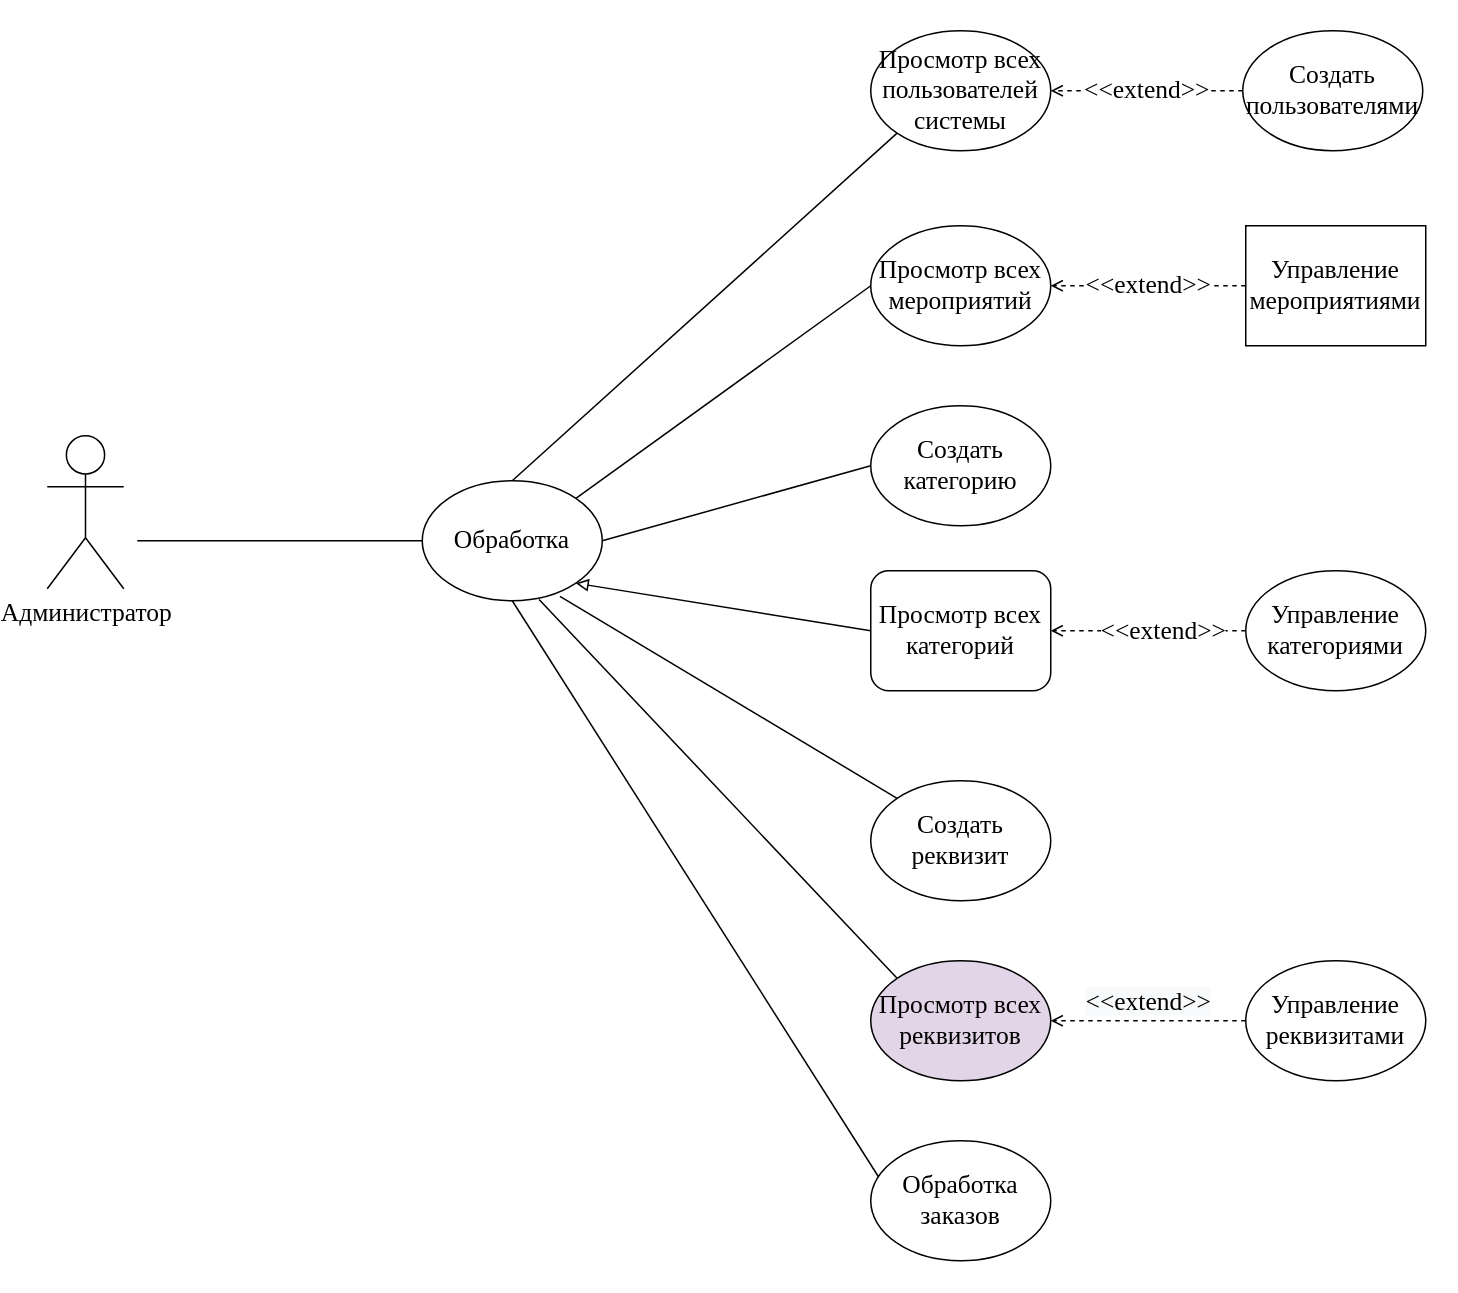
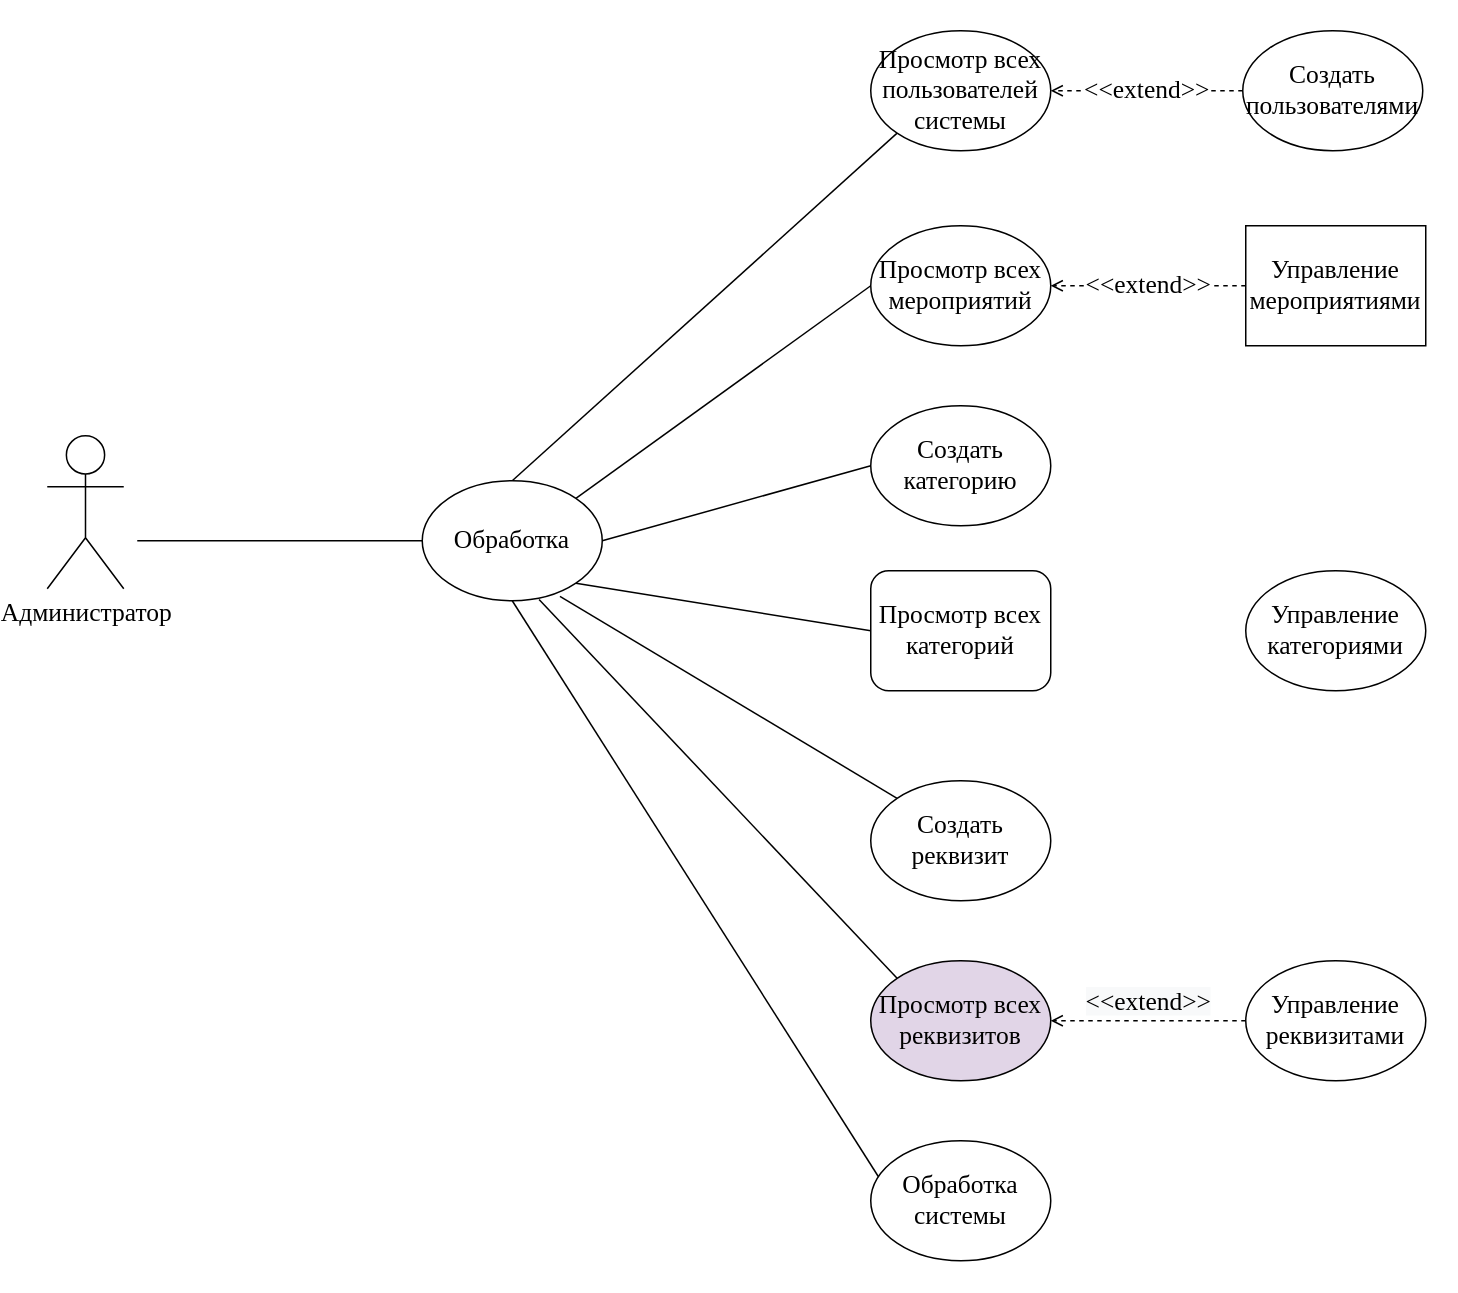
  <mxCell id="0" />
  <mxCell id="1" parent="0" />
  <mxCell id="2" value="Администратор&lt;br style=&quot;font-size: 17px;&quot;&gt;" style="shape=umlActor;verticalLabelPosition=bottom;verticalAlign=top;html=1;outlineConnect=0;fontSize=17;fontFamily=Times New Roman;" parent="1" vertex="1"><mxGeometry x="20" y="290" width="51" height="102" as="geometry" /></mxCell>
  <mxCell id="3" style="edgeStyle=none;rounded=0;orthogonalLoop=1;jettySize=auto;html=1;exitX=0;exitY=1;exitDx=0;exitDy=0;endArrow=none;endFill=0;entryX=0.5;entryY=0;entryDx=0;entryDy=0;fontSize=17;fontFamily=Times New Roman;" parent="1" source="4" target="25" edge="1"><mxGeometry relative="1" as="geometry"><mxPoint x="483" y="380" as="targetPoint" /></mxGeometry></mxCell>
  <mxCell id="4" value="Просмотр всех пользователей системы" style="ellipse;whiteSpace=wrap;html=1;fontSize=17;fontFamily=Times New Roman;" parent="1" vertex="1"><mxGeometry x="569" y="20" width="120" height="80" as="geometry" /></mxCell>
  <mxCell id="5" value="&lt;span style=&quot;color: rgb(0, 0, 0); font-size: 17px; font-style: normal; font-weight: 400; letter-spacing: normal; text-align: center; text-indent: 0px; text-transform: none; word-spacing: 0px; background-color: rgb(255, 255, 255); display: inline; float: none;&quot;&gt;&amp;lt;&amp;lt;extend&amp;gt;&amp;gt;&lt;/span&gt;" style="edgeStyle=none;rounded=0;orthogonalLoop=1;jettySize=auto;html=1;exitX=0;exitY=0.5;exitDx=0;exitDy=0;entryX=1;entryY=0.5;entryDx=0;entryDy=0;dashed=1;endArrow=open;endFill=0;fontSize=17;fontFamily=Times New Roman;" parent="1" source="6" target="4" edge="1"><mxGeometry relative="1" as="geometry"><mxPoint x="873" y="170" as="sourcePoint" /></mxGeometry></mxCell>
  <mxCell id="6" value="Создать пользователями" style="ellipse;whiteSpace=wrap;html=1;fontSize=17;fontFamily=Times New Roman;" parent="1" vertex="1"><mxGeometry x="817" y="20" width="120" height="80" as="geometry" /></mxCell>
  <mxCell id="7" value="&lt;span style=&quot;color: rgb(0, 0, 0); font-size: 17px; font-style: normal; font-weight: 400; letter-spacing: normal; text-align: center; text-indent: 0px; text-transform: none; word-spacing: 0px; background-color: rgb(255, 255, 255); display: inline; float: none;&quot;&gt;&amp;lt;&amp;lt;extend&amp;gt;&amp;gt;&lt;/span&gt;" style="edgeStyle=none;rounded=0;orthogonalLoop=1;jettySize=auto;html=1;exitX=0;exitY=0.5;exitDx=0;exitDy=0;entryX=1;entryY=0.5;entryDx=0;entryDy=0;dashed=1;endArrow=open;endFill=0;fontSize=17;fontFamily=Times New Roman;" parent="1" source="8" target="10" edge="1"><mxGeometry relative="1" as="geometry" /></mxCell>
  <mxCell id="8" value="Управление мероприятиями" style="whiteSpace=wrap;html=1;fontSize=17;fontFamily=Times New Roman;rounded=0;" parent="1" vertex="1"><mxGeometry x="819" y="150" width="120" height="80" as="geometry" /></mxCell>
  <mxCell id="9" style="edgeStyle=none;rounded=0;orthogonalLoop=1;jettySize=auto;html=1;exitX=0;exitY=0.5;exitDx=0;exitDy=0;endArrow=none;endFill=0;entryX=1;entryY=0;entryDx=0;entryDy=0;fontSize=17;fontFamily=Times New Roman;" parent="1" source="10" target="25" edge="1"><mxGeometry relative="1" as="geometry"><mxPoint x="483" y="450" as="targetPoint" /></mxGeometry></mxCell>
  <mxCell id="10" value="Просмотр всех мероприятий" style="ellipse;whiteSpace=wrap;html=1;fontSize=17;fontFamily=Times New Roman;" parent="1" vertex="1"><mxGeometry x="569" y="150" width="120" height="80" as="geometry" /></mxCell>
  <mxCell id="11" value="Просмотр всех категорий" style="whiteSpace=wrap;html=1;fontSize=17;fontFamily=Times New Roman;rounded=1;" parent="1" vertex="1"><mxGeometry x="569" y="380" width="120" height="80" as="geometry" /></mxCell>
- <mxCell id="12" style="edgeStyle=none;rounded=0;orthogonalLoop=1;jettySize=auto;html=1;exitX=0;exitY=0.5;exitDx=0;exitDy=0;entryX=1;entryY=0.5;entryDx=0;entryDy=0;dashed=1;endArrow=open;endFill=0;fontSize=17;fontFamily=Times New Roman;" parent="1" source="14" target="11" edge="1"><mxGeometry relative="1" as="geometry" /></mxCell>
- <mxCell id="13" value="&amp;lt;&amp;lt;extend&amp;gt;&amp;gt;" style="edgeLabel;html=1;align=center;verticalAlign=middle;resizable=0;points=[];fontFamily=Times New Roman;fontSize=17;" parent="12" vertex="1" connectable="0"><mxGeometry x="-0.14" relative="1" as="geometry"><mxPoint as="offset" /></mxGeometry></mxCell>
  <mxCell id="14" value="Управление категориями" style="ellipse;whiteSpace=wrap;html=1;fontSize=17;fontFamily=Times New Roman;" parent="1" vertex="1"><mxGeometry x="819" y="380" width="120" height="80" as="geometry" /></mxCell>
  <mxCell id="15" value="Создать категорию" style="ellipse;whiteSpace=wrap;html=1;fontSize=17;fontFamily=Times New Roman;" parent="1" vertex="1"><mxGeometry x="569" y="270" width="120" height="80" as="geometry" /></mxCell>
- <mxCell id="16" style="edgeStyle=none;rounded=0;orthogonalLoop=1;jettySize=auto;html=1;exitX=0;exitY=0.5;exitDx=0;exitDy=0;endArrow=block;endFill=0;entryX=1;entryY=1;entryDx=0;entryDy=0;fontSize=17;fontFamily=Times New Roman;" parent="1" source="11" target="25" edge="1"><mxGeometry relative="1" as="geometry"><mxPoint x="443" y="440" as="targetPoint" /><mxPoint x="643" y="560" as="sourcePoint" /></mxGeometry></mxCell>
+ <mxCell id="16" style="edgeStyle=none;rounded=0;orthogonalLoop=1;jettySize=auto;html=1;exitX=0;exitY=0.5;exitDx=0;exitDy=0;endArrow=none;endFill=0;entryX=1;entryY=1;entryDx=0;entryDy=0;fontSize=17;fontFamily=Times New Roman;" parent="1" source="11" target="25" edge="1"><mxGeometry relative="1" as="geometry"><mxPoint x="443" y="440" as="targetPoint" /><mxPoint x="643" y="560" as="sourcePoint" /></mxGeometry></mxCell>
  <mxCell id="17" style="edgeStyle=none;rounded=0;orthogonalLoop=1;jettySize=auto;html=1;exitX=0;exitY=0.5;exitDx=0;exitDy=0;endArrow=none;endFill=0;entryX=1;entryY=0.5;entryDx=0;entryDy=0;fontSize=17;fontFamily=Times New Roman;" parent="1" source="15" target="25" edge="1"><mxGeometry relative="1" as="geometry"><mxPoint x="453" y="440" as="targetPoint" /><mxPoint x="463" y="550" as="sourcePoint" /></mxGeometry></mxCell>
  <mxCell id="18" value="Просмотр всех реквизитов" style="ellipse;whiteSpace=wrap;html=1;fontSize=17;fontFamily=Times New Roman;fillColor=#e1d5e7;" parent="1" vertex="1"><mxGeometry x="569" y="640" width="120" height="80" as="geometry" /></mxCell>
  <mxCell id="19" style="edgeStyle=none;rounded=0;orthogonalLoop=1;jettySize=auto;html=1;exitX=0;exitY=0;exitDx=0;exitDy=0;endArrow=none;endFill=0;entryX=0.649;entryY=0.989;entryDx=0;entryDy=0;fontSize=17;fontFamily=Times New Roman;entryPerimeter=0;" parent="1" source="18" target="25" edge="1"><mxGeometry relative="1" as="geometry"><mxPoint x="413" y="410" as="targetPoint" /><mxPoint x="463" y="550" as="sourcePoint" /></mxGeometry></mxCell>
  <mxCell id="20" value="Управление реквизитами" style="ellipse;whiteSpace=wrap;html=1;fontSize=17;fontFamily=Times New Roman;" parent="1" vertex="1"><mxGeometry x="819" y="640" width="120" height="80" as="geometry" /></mxCell>
  <mxCell id="21" style="edgeStyle=none;rounded=0;orthogonalLoop=1;jettySize=auto;html=1;exitX=0;exitY=0.5;exitDx=0;exitDy=0;entryX=1;entryY=0.5;entryDx=0;entryDy=0;dashed=1;endArrow=open;endFill=0;fontSize=17;fontFamily=Times New Roman;" parent="1" source="20" target="18" edge="1"><mxGeometry relative="1" as="geometry"><mxPoint x="373" y="760" as="sourcePoint" /><mxPoint x="420.574" y="698.284" as="targetPoint" /></mxGeometry></mxCell>
  <mxCell id="22" value="&lt;span style=&quot;font-size: 17px; background-color: rgb(248, 249, 250);&quot;&gt;&amp;lt;&amp;lt;extend&amp;gt;&amp;gt;&lt;/span&gt;" style="edgeLabel;html=1;align=center;verticalAlign=middle;resizable=0;points=[];fontFamily=Times New Roman;fontSize=17;" parent="21" vertex="1" connectable="0"><mxGeometry x="-0.339" y="2" relative="1" as="geometry"><mxPoint x="-23" y="-15" as="offset" /></mxGeometry></mxCell>
  <mxCell id="23" style="edgeStyle=none;rounded=0;orthogonalLoop=1;jettySize=auto;html=1;exitX=0;exitY=0.5;exitDx=0;exitDy=0;endArrow=none;endFill=0;fontSize=17;fontFamily=Times New Roman;" parent="1" source="25" edge="1"><mxGeometry relative="1" as="geometry"><mxPoint x="80" y="360" as="targetPoint" /></mxGeometry></mxCell>
  <mxCell id="24" style="rounded=0;orthogonalLoop=1;jettySize=auto;html=1;exitX=0.5;exitY=1;exitDx=0;exitDy=0;entryX=0.042;entryY=0.298;entryDx=0;entryDy=0;entryPerimeter=0;endArrow=none;endFill=0;" parent="1" source="25" target="28" edge="1"><mxGeometry relative="1" as="geometry" /></mxCell>
  <mxCell id="25" value="Обработка" style="ellipse;whiteSpace=wrap;html=1;fontSize=17;fontFamily=Times New Roman;" parent="1" vertex="1"><mxGeometry x="270" y="320" width="120" height="80" as="geometry" /></mxCell>
  <mxCell id="26" style="rounded=0;orthogonalLoop=1;jettySize=auto;html=1;exitX=0;exitY=0;exitDx=0;exitDy=0;endArrow=none;endFill=0;fontFamily=Times New Roman;fontSize=17;entryX=0.765;entryY=0.963;entryDx=0;entryDy=0;entryPerimeter=0;" parent="1" source="27" target="25" edge="1"><mxGeometry relative="1" as="geometry"><mxPoint x="360" y="390" as="targetPoint" /></mxGeometry></mxCell>
  <mxCell id="27" value="Создать реквизит" style="ellipse;whiteSpace=wrap;html=1;fontSize=17;fontFamily=Times New Roman;" parent="1" vertex="1"><mxGeometry x="569" y="520" width="120" height="80" as="geometry" /></mxCell>
- <mxCell id="28" value="Обработка заказов" style="ellipse;whiteSpace=wrap;html=1;fontSize=17;fontFamily=Times New Roman;" parent="1" vertex="1"><mxGeometry x="569" y="760" width="120" height="80" as="geometry" /></mxCell>
+ <mxCell id="28" value="Обработка системы" style="ellipse;whiteSpace=wrap;html=1;fontSize=17;fontFamily=Times New Roman;" parent="1" vertex="1"><mxGeometry x="569" y="760" width="120" height="80" as="geometry" /></mxCell>
